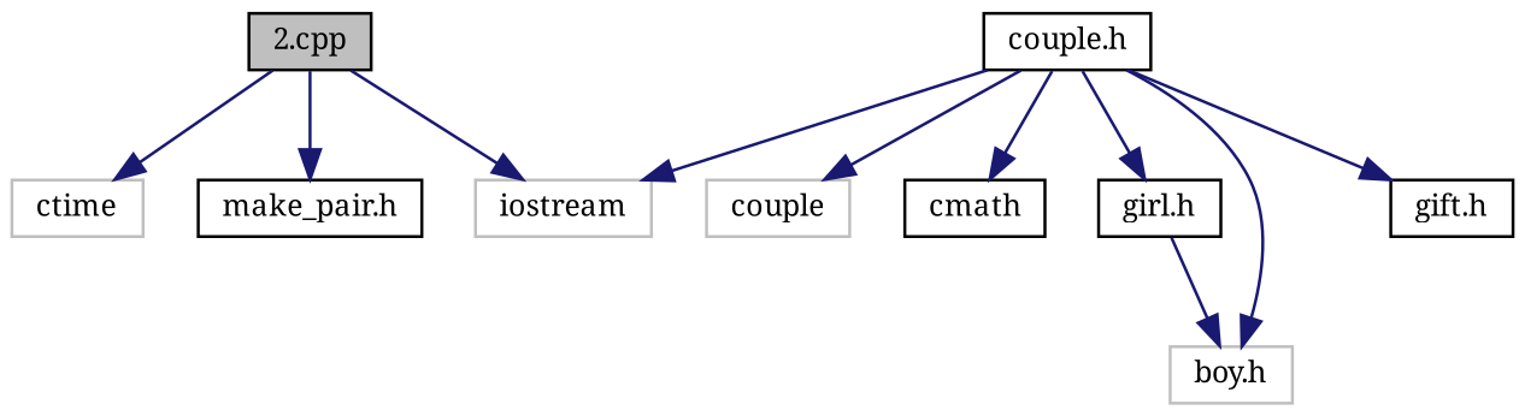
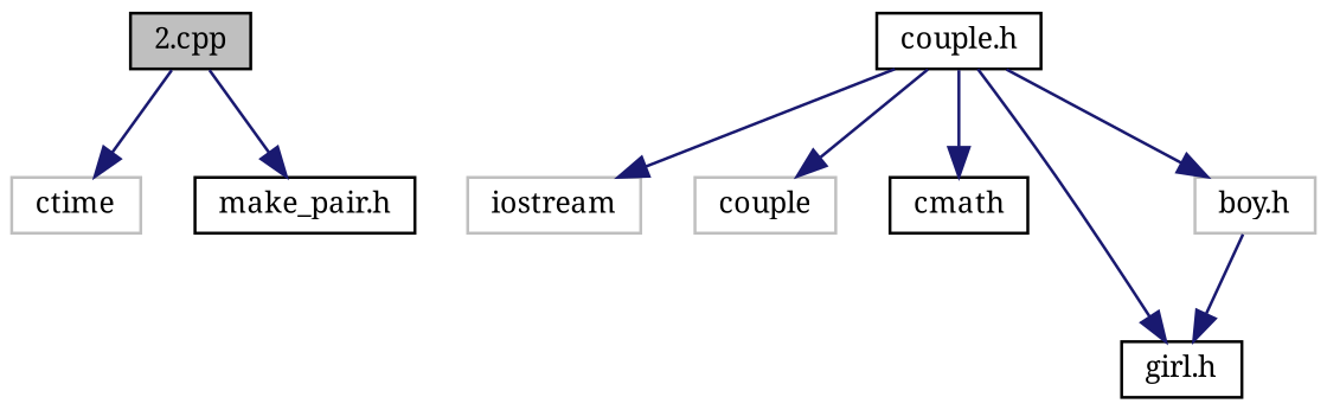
  digraph {
    fontname="Noto Serif"
    node [color=black fillcolor=white fontname="Noto Serif" fontsize=10 shape=record style=filled]
    edge [color=midnightblue fontname="Noto Serif" fontsize=10 labelfontname=Helvetica labelfontsize=10 style=solid]
    n1 [fillcolor=grey75 fontcolor=black height=0.2 label="2.cpp" width=0.4]
    n2 [color=grey75 height=0.2 label=iostream width=0.4]
    n3 [color=grey75 height=0.2 label=ctime width=0.4]
    n4 [height=0.2 label="make_pair.h" width=0.4]
    n5 [height=0.2 label="couple.h" width=0.4]
    n6 [color=grey75 height=0.2 label=couple width=0.4]
    n7 [height=0.2 label=cmath width=0.4]
    n8 [height=0.2 label="girl.h" width=0.4]
    n9 [color=grey75 height=0.2 label="boy.h" width=0.4]
-   n10 [height=0.2 label="gift.h" width=0.4]
-   n1 -> n2
    n1 -> n3
    n1 -> n4
    n5 -> n2
    n5 -> n6
    n5 -> n7
    n5 -> n8
    n5 -> n9
-   n5 -> n10
-   n8 -> n9
+   n9 -> n8
  }
